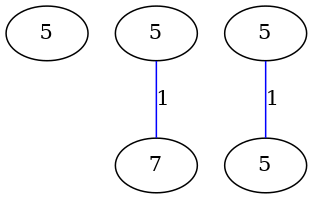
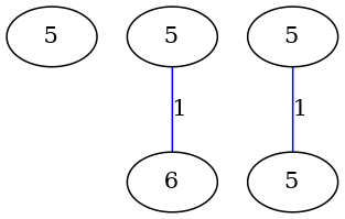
  graph {
    edge [color=blue]
    n1 [label=5]
    n2 [label=5]
-   n3 [label=7]
+   n3 [label=6]
    n4 [label=5]
    n5 [label=5]
    n2 -- n3 [label=1]
    n4 -- n5 [label=1]
  }
